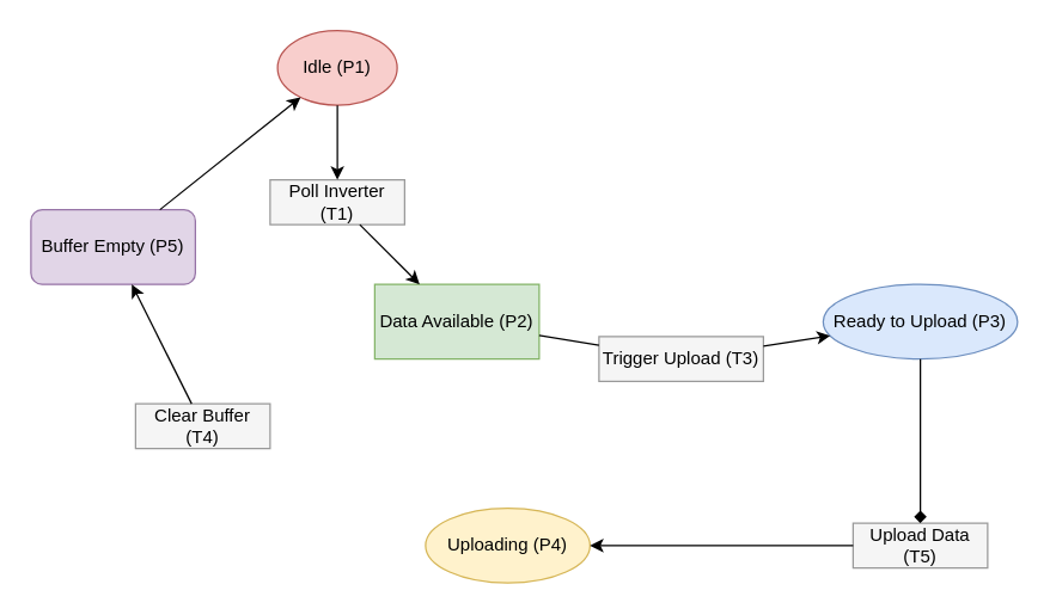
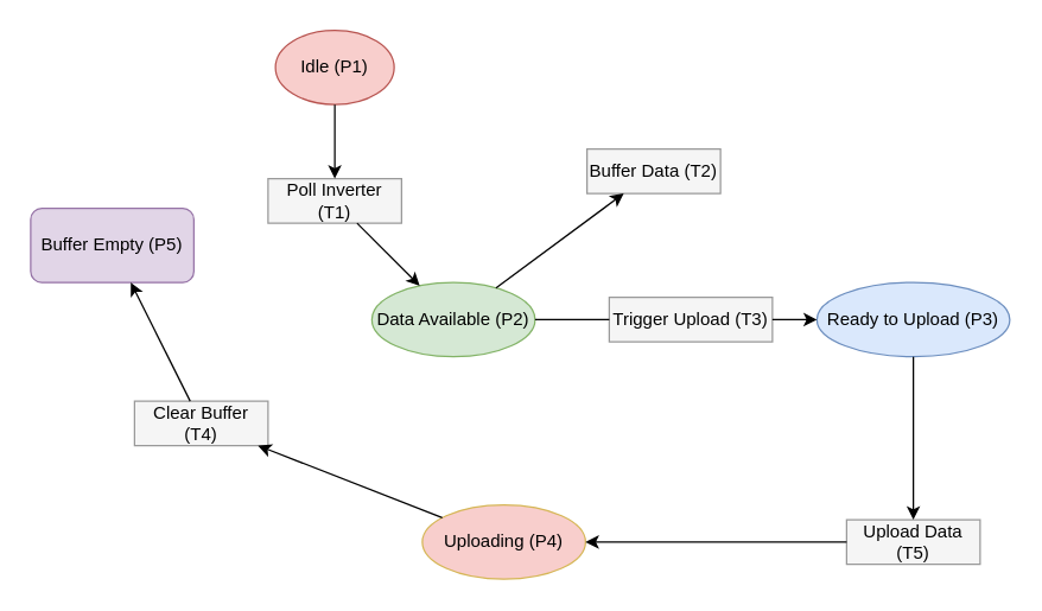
  <mxCell id="0" />
  <mxCell id="1" parent="0" />
  <mxCell id="2" value="Idle (P1)" style="ellipse;whiteSpace=wrap;html=1;fillColor=#f8cecc;strokeColor=#b85450;" parent="1" vertex="1"><mxGeometry x="185" y="20" width="80" height="50" as="geometry" /></mxCell>
- <mxCell id="3" value="Data Available (P2)" style="whiteSpace=wrap;html=1;fillColor=#d5e8d4;strokeColor=#82b366;rounded=0;" parent="1" vertex="1"><mxGeometry x="250" y="190" width="110" height="50" as="geometry" /></mxCell>
+ <mxCell id="3" value="Data Available (P2)" style="ellipse;whiteSpace=wrap;html=1;fillColor=#d5e8d4;strokeColor=#82b366;" parent="1" vertex="1"><mxGeometry x="250" y="190" width="110" height="50" as="geometry" /></mxCell>
  <mxCell id="4" value="Ready to Upload (P3)" style="ellipse;whiteSpace=wrap;html=1;fillColor=#dae8fc;strokeColor=#6c8ebf;" parent="1" vertex="1"><mxGeometry x="550" y="190" width="130" height="50" as="geometry" /></mxCell>
- <mxCell id="5" value="Uploading (P4)" style="ellipse;whiteSpace=wrap;html=1;fillColor=#fff2cc;strokeColor=#d6b656;" parent="1" vertex="1"><mxGeometry x="284" y="340" width="110" height="50" as="geometry" /></mxCell>
+ <mxCell id="5" value="Uploading (P4)" style="ellipse;whiteSpace=wrap;html=1;fillColor=#f8cecc;strokeColor=#d6b656;" parent="1" vertex="1"><mxGeometry x="284" y="340" width="110" height="50" as="geometry" /></mxCell>
  <mxCell id="6" value="Buffer Empty (P5)" style="whiteSpace=wrap;html=1;fillColor=#e1d5e7;strokeColor=#9673a6;rounded=1;" parent="1" vertex="1"><mxGeometry x="20" y="140" width="110" height="50" as="geometry" /></mxCell>
  <mxCell id="7" value="Poll Inverter (T1)" style="rectangle;whiteSpace=wrap;html=1;fillColor=#f5f5f5;strokeColor=#999999;" parent="1" vertex="1"><mxGeometry x="180" y="120" width="90" height="30" as="geometry" /></mxCell>
- <mxCell id="9" value="Trigger Upload (T3)" style="rectangle;whiteSpace=wrap;html=1;fillColor=#f5f5f5;strokeColor=#999999;" parent="1" vertex="1"><mxGeometry x="400" y="225" width="110" height="30" as="geometry" /></mxCell>
+ <mxCell id="8" value="Buffer Data (T2)" style="rectangle;whiteSpace=wrap;html=1;fillColor=#f5f5f5;strokeColor=#999999;" parent="1" vertex="1"><mxGeometry x="395" y="100" width="90" height="30" as="geometry" /></mxCell>
+ <mxCell id="9" value="Trigger Upload (T3)" style="rectangle;whiteSpace=wrap;html=1;fillColor=#f5f5f5;strokeColor=#999999;" parent="1" vertex="1"><mxGeometry x="410" y="200" width="110" height="30" as="geometry" /></mxCell>
  <mxCell id="10" value="Upload Data (T5)" style="rectangle;whiteSpace=wrap;html=1;fillColor=#f5f5f5;strokeColor=#999999;" parent="1" vertex="1"><mxGeometry x="570" y="350" width="90" height="30" as="geometry" /></mxCell>
  <mxCell id="11" value="Clear Buffer (T4)" style="rectangle;whiteSpace=wrap;html=1;fillColor=#f5f5f5;strokeColor=#999999;" parent="1" vertex="1"><mxGeometry x="90" y="270" width="90" height="30" as="geometry" /></mxCell>
  <mxCell id="12" parent="1" source="2" target="7" edge="1"><mxGeometry relative="1" as="geometry" /></mxCell>
  <mxCell id="13" parent="1" source="7" target="3" edge="1"><mxGeometry relative="1" as="geometry" /></mxCell>
+ <mxCell id="14" parent="1" source="3" target="8" edge="1"><mxGeometry relative="1" as="geometry" /></mxCell>
  <mxCell id="15" parent="1" source="3" target="9" edge="1" style="endArrow=none;"><mxGeometry relative="1" as="geometry" /></mxCell>
  <mxCell id="16" parent="1" source="9" target="4" edge="1"><mxGeometry relative="1" as="geometry" /></mxCell>
- <mxCell id="17" parent="1" source="4" target="10" edge="1" style="endArrow=diamond;"><mxGeometry relative="1" as="geometry" /></mxCell>
+ <mxCell id="17" parent="1" source="4" target="10" edge="1"><mxGeometry relative="1" as="geometry" /></mxCell>
  <mxCell id="18" parent="1" source="10" target="5" edge="1"><mxGeometry relative="1" as="geometry" /></mxCell>
+ <mxCell id="19" parent="1" source="5" target="11" edge="1"><mxGeometry relative="1" as="geometry" /></mxCell>
  <mxCell id="20" parent="1" source="11" target="6" edge="1"><mxGeometry relative="1" as="geometry" /></mxCell>
- <mxCell id="21" parent="1" source="6" target="2" edge="1"><mxGeometry relative="1" as="geometry" /></mxCell>
+ <mxCell id="21" parent="1" source="6" target="3" edge="1" style=";"><mxGeometry relative="1" as="geometry" /></mxCell>
